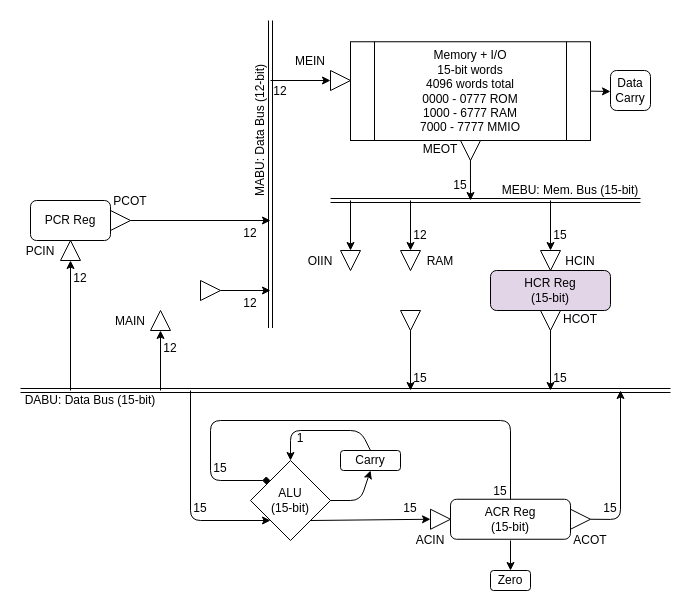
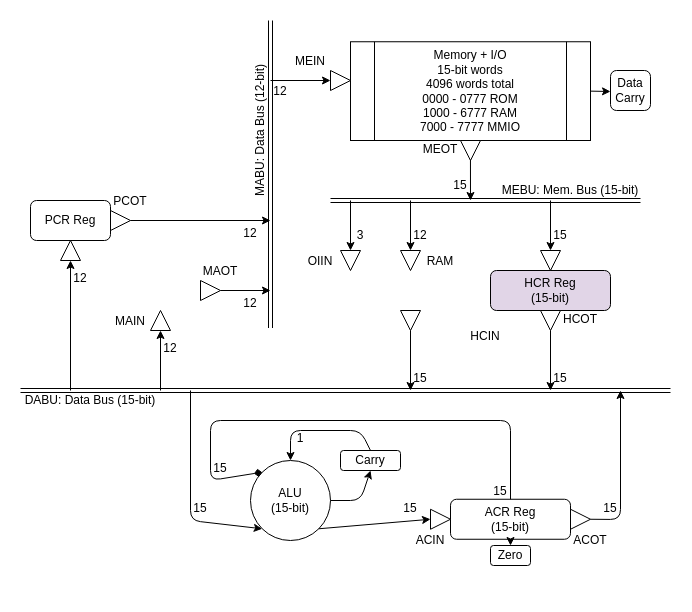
  <mxCell id="0" />
  <mxCell id="1" parent="0" />
  <mxCell id="2" value="PCR Reg" style="rounded=1;whiteSpace=wrap;html=1;" parent="1" vertex="1"><mxGeometry x="30" y="200" width="80" height="40" as="geometry" /></mxCell>
  <mxCell id="3" value="" style="triangle;whiteSpace=wrap;html=1;rotation=-90;" parent="1" vertex="1"><mxGeometry x="60" y="240" width="20" height="20" as="geometry" /></mxCell>
- <mxCell id="4" value="PCIN" style="text;html=1;align=center;verticalAlign=middle;whiteSpace=wrap;rounded=0;" parent="1" vertex="1"><mxGeometry x="20" y="242.5" width="40" height="17.5" as="geometry" /></mxCell>
  <mxCell id="5" value="" style="triangle;whiteSpace=wrap;html=1;rotation=0;" parent="1" vertex="1"><mxGeometry x="110" y="210" width="20" height="20" as="geometry" /></mxCell>
  <mxCell id="6" value="PCOT" style="text;html=1;align=center;verticalAlign=middle;whiteSpace=wrap;rounded=0;" parent="1" vertex="1"><mxGeometry x="110" y="192.5" width="40" height="17.5" as="geometry" /></mxCell>
  <mxCell id="7" value="" style="triangle;whiteSpace=wrap;html=1;rotation=-90;" parent="1" vertex="1"><mxGeometry x="150" y="310" width="20" height="20" as="geometry" /></mxCell>
  <mxCell id="8" value="MAIN" style="text;html=1;align=center;verticalAlign=middle;whiteSpace=wrap;rounded=0;" parent="1" vertex="1"><mxGeometry x="110" y="312.5" width="40" height="17.5" as="geometry" /></mxCell>
  <mxCell id="9" value="" style="triangle;whiteSpace=wrap;html=1;rotation=0;" parent="1" vertex="1"><mxGeometry x="200" y="280" width="20" height="20" as="geometry" /></mxCell>
+ <mxCell id="10" value="MAOT" style="text;html=1;align=center;verticalAlign=middle;whiteSpace=wrap;rounded=0;" parent="1" vertex="1"><mxGeometry x="200" y="262.5" width="40" height="17.5" as="geometry" /></mxCell>
  <mxCell id="11" value="" style="shape=link;html=1;rounded=0;" parent="1" edge="1"><mxGeometry width="100" relative="1" as="geometry"><mxPoint x="20" y="390" as="sourcePoint" /><mxPoint x="670" y="390" as="targetPoint" /></mxGeometry></mxCell>
  <mxCell id="12" value="" style="endArrow=classic;html=1;rounded=0;entryX=0;entryY=0.5;entryDx=0;entryDy=0;" parent="1" target="3" edge="1"><mxGeometry width="50" height="50" relative="1" as="geometry"><mxPoint x="70" y="390" as="sourcePoint" /><mxPoint x="80" y="400" as="targetPoint" /></mxGeometry></mxCell>
  <mxCell id="13" value="" style="endArrow=classic;html=1;rounded=0;entryX=0;entryY=0.5;entryDx=0;entryDy=0;" parent="1" target="7" edge="1"><mxGeometry width="50" height="50" relative="1" as="geometry"><mxPoint x="160" y="390" as="sourcePoint" /><mxPoint x="80" y="273" as="targetPoint" /></mxGeometry></mxCell>
  <mxCell id="14" value="12" style="text;html=1;align=center;verticalAlign=middle;whiteSpace=wrap;rounded=0;" parent="1" vertex="1"><mxGeometry x="160" y="340" width="20" height="15" as="geometry" /></mxCell>
  <mxCell id="15" value="12" style="text;html=1;align=center;verticalAlign=middle;whiteSpace=wrap;rounded=0;" parent="1" vertex="1"><mxGeometry x="70" y="270" width="20" height="15" as="geometry" /></mxCell>
  <mxCell id="16" value="" style="shape=link;html=1;rounded=0;" parent="1" edge="1"><mxGeometry width="100" relative="1" as="geometry"><mxPoint x="270" y="327.5" as="sourcePoint" /><mxPoint x="270" y="20" as="targetPoint" /></mxGeometry></mxCell>
  <mxCell id="17" value="" style="endArrow=classic;html=1;rounded=0;" parent="1" edge="1"><mxGeometry width="50" height="50" relative="1" as="geometry"><mxPoint x="130" y="220" as="sourcePoint" /><mxPoint x="270" y="220" as="targetPoint" /></mxGeometry></mxCell>
  <mxCell id="18" value="" style="endArrow=classic;html=1;rounded=0;exitX=1;exitY=0.5;exitDx=0;exitDy=0;" parent="1" source="9" edge="1"><mxGeometry width="50" height="50" relative="1" as="geometry"><mxPoint x="140" y="230" as="sourcePoint" /><mxPoint x="270" y="290" as="targetPoint" /></mxGeometry></mxCell>
  <mxCell id="19" value="Memory + I/O&lt;div&gt;15-bit words&lt;/div&gt;&lt;div&gt;4096 words total&lt;/div&gt;&lt;div&gt;0000 - 0777 ROM&lt;br&gt;1000 - 6777 RAM&lt;br&gt;7000 - 7777 MMIO&lt;/div&gt;" style="shape=process;whiteSpace=wrap;html=1;backgroundOutline=1;" parent="1" vertex="1"><mxGeometry x="350" y="41.25" width="240" height="98.75" as="geometry" /></mxCell>
  <mxCell id="20" value="" style="triangle;whiteSpace=wrap;html=1;rotation=90;" parent="1" vertex="1"><mxGeometry x="340" y="250" width="20" height="20" as="geometry" /></mxCell>
  <mxCell id="21" value="" style="triangle;whiteSpace=wrap;html=1;rotation=90;" parent="1" vertex="1"><mxGeometry x="400" y="250" width="20" height="20" as="geometry" /></mxCell>
  <mxCell id="22" value="RAM" style="text;html=1;align=center;verticalAlign=middle;whiteSpace=wrap;rounded=0;" parent="1" vertex="1"><mxGeometry x="420" y="252.5" width="40" height="17.5" as="geometry" /></mxCell>
  <mxCell id="23" value="OIIN" style="text;html=1;align=center;verticalAlign=middle;whiteSpace=wrap;rounded=0;" parent="1" vertex="1"><mxGeometry x="300" y="252.5" width="40" height="17.5" as="geometry" /></mxCell>
  <mxCell id="24" value="12" style="text;html=1;align=center;verticalAlign=middle;whiteSpace=wrap;rounded=0;" parent="1" vertex="1"><mxGeometry x="240" y="295" width="20" height="15" as="geometry" /></mxCell>
  <mxCell id="25" value="12" style="text;html=1;align=center;verticalAlign=middle;whiteSpace=wrap;rounded=0;" parent="1" vertex="1"><mxGeometry x="240" y="225" width="20" height="15" as="geometry" /></mxCell>
  <mxCell id="26" value="" style="triangle;whiteSpace=wrap;html=1;rotation=90;" parent="1" vertex="1"><mxGeometry x="400" y="310" width="20" height="20" as="geometry" /></mxCell>
  <mxCell id="27" value="" style="endArrow=classic;html=1;rounded=0;exitX=1;exitY=0.5;exitDx=0;exitDy=0;" parent="1" source="26" edge="1"><mxGeometry width="50" height="50" relative="1" as="geometry"><mxPoint x="370" y="320" as="sourcePoint" /><mxPoint x="410" y="390" as="targetPoint" /></mxGeometry></mxCell>
  <mxCell id="28" value="HCR Reg&lt;div&gt;(15-bit)&lt;/div&gt;" style="rounded=1;whiteSpace=wrap;html=1;fillColor=#e1d5e7;" parent="1" vertex="1"><mxGeometry x="490" y="270" width="120" height="40" as="geometry" /></mxCell>
  <mxCell id="29" value="" style="triangle;whiteSpace=wrap;html=1;rotation=90;" parent="1" vertex="1"><mxGeometry x="540" y="250" width="20" height="20" as="geometry" /></mxCell>
- <mxCell id="30" value="HCIN" style="text;html=1;align=center;verticalAlign=middle;whiteSpace=wrap;rounded=0;" parent="1" vertex="1"><mxGeometry x="560" y="252.5" width="40" height="17.5" as="geometry" /></mxCell>
+ <mxCell id="30" value="HCIN" style="text;html=1;align=center;verticalAlign=middle;whiteSpace=wrap;rounded=0;" parent="1" vertex="1"><mxGeometry x="465" y="327.5" width="40" height="17.5" as="geometry" /></mxCell>
  <mxCell id="31" value="" style="triangle;whiteSpace=wrap;html=1;rotation=90;" parent="1" vertex="1"><mxGeometry x="540" y="310" width="20" height="20" as="geometry" /></mxCell>
  <mxCell id="32" value="HCOT" style="text;html=1;align=center;verticalAlign=middle;whiteSpace=wrap;rounded=0;" parent="1" vertex="1"><mxGeometry x="560" y="310" width="40" height="17.5" as="geometry" /></mxCell>
  <mxCell id="33" value="" style="endArrow=classic;html=1;rounded=0;exitX=1;exitY=0.5;exitDx=0;exitDy=0;" parent="1" source="31" edge="1"><mxGeometry width="50" height="50" relative="1" as="geometry"><mxPoint x="420" y="340" as="sourcePoint" /><mxPoint x="550" y="390" as="targetPoint" /></mxGeometry></mxCell>
  <mxCell id="34" value="15" style="text;html=1;align=center;verticalAlign=middle;whiteSpace=wrap;rounded=0;" parent="1" vertex="1"><mxGeometry x="410" y="370" width="20" height="15" as="geometry" /></mxCell>
  <mxCell id="35" value="15" style="text;html=1;align=center;verticalAlign=middle;whiteSpace=wrap;rounded=0;" parent="1" vertex="1"><mxGeometry x="550" y="370" width="20" height="15" as="geometry" /></mxCell>
  <mxCell id="36" value="12" style="text;html=1;align=center;verticalAlign=middle;whiteSpace=wrap;rounded=0;" parent="1" vertex="1"><mxGeometry x="410" y="227.5" width="20" height="15" as="geometry" /></mxCell>
+ <mxCell id="37" value="3" style="text;html=1;align=center;verticalAlign=middle;whiteSpace=wrap;rounded=0;" parent="1" vertex="1"><mxGeometry x="350" y="227.5" width="20" height="15" as="geometry" /></mxCell>
  <mxCell id="38" value="15" style="text;html=1;align=center;verticalAlign=middle;whiteSpace=wrap;rounded=0;" parent="1" vertex="1"><mxGeometry x="550" y="227.5" width="20" height="15" as="geometry" /></mxCell>
- <mxCell id="39" value="ALU&lt;br&gt;&lt;div&gt;&lt;span style=&quot;background-color: transparent; color: light-dark(rgb(0, 0, 0), rgb(255, 255, 255));&quot;&gt;(15-bit)&lt;/span&gt;&lt;/div&gt;" style="rhombus;whiteSpace=wrap;html=1;" parent="1" vertex="1"><mxGeometry x="250" y="460" width="80" height="80" as="geometry" /></mxCell>
+ <mxCell id="39" value="ALU&lt;br&gt;&lt;div&gt;&lt;span style=&quot;background-color: transparent; color: light-dark(rgb(0, 0, 0), rgb(255, 255, 255));&quot;&gt;(15-bit)&lt;/span&gt;&lt;/div&gt;" style="ellipse;whiteSpace=wrap;html=1;" parent="1" vertex="1"><mxGeometry x="250" y="460" width="80" height="80" as="geometry" /></mxCell>
  <mxCell id="40" value="" style="endArrow=classic;html=1;rounded=1;entryX=0;entryY=1;entryDx=0;entryDy=0;curved=0;" parent="1" target="39" edge="1"><mxGeometry width="50" height="50" relative="1" as="geometry"><mxPoint x="190" y="390" as="sourcePoint" /><mxPoint x="220" y="320" as="targetPoint" /><Array as="points"><mxPoint x="190" y="520" /></Array></mxGeometry></mxCell>
  <mxCell id="41" value="15" style="text;html=1;align=center;verticalAlign=middle;whiteSpace=wrap;rounded=0;" parent="1" vertex="1"><mxGeometry x="190" y="500" width="20" height="15" as="geometry" /></mxCell>
  <mxCell id="42" value="ACR Reg&lt;div&gt;(15-bit)&lt;/div&gt;" style="rounded=1;whiteSpace=wrap;html=1;" parent="1" vertex="1"><mxGeometry x="450" y="498.75" width="120" height="40" as="geometry" /></mxCell>
  <mxCell id="43" value="" style="triangle;whiteSpace=wrap;html=1;rotation=0;" parent="1" vertex="1"><mxGeometry x="430" y="508.75" width="20" height="20" as="geometry" /></mxCell>
  <mxCell id="44" value="ACIN" style="text;html=1;align=center;verticalAlign=middle;whiteSpace=wrap;rounded=0;" parent="1" vertex="1"><mxGeometry x="410" y="531.25" width="40" height="17.5" as="geometry" /></mxCell>
  <mxCell id="45" value="" style="endArrow=classic;html=1;rounded=0;entryX=0;entryY=0.5;entryDx=0;entryDy=0;exitX=1;exitY=1;exitDx=0;exitDy=0;" parent="1" source="39" target="43" edge="1"><mxGeometry width="50" height="50" relative="1" as="geometry"><mxPoint x="340" y="450" as="sourcePoint" /><mxPoint x="390" y="400" as="targetPoint" /></mxGeometry></mxCell>
  <mxCell id="46" value="15" style="text;html=1;align=center;verticalAlign=middle;whiteSpace=wrap;rounded=0;" parent="1" vertex="1"><mxGeometry x="400" y="500" width="20" height="15" as="geometry" /></mxCell>
  <mxCell id="47" value="Carry" style="rounded=1;whiteSpace=wrap;html=1;" parent="1" vertex="1"><mxGeometry x="340" y="450" width="60" height="20" as="geometry" /></mxCell>
  <mxCell id="48" value="" style="endArrow=classic;html=1;rounded=1;entryX=0.5;entryY=1;entryDx=0;entryDy=0;exitX=1;exitY=0.5;exitDx=0;exitDy=0;curved=0;" parent="1" source="39" target="47" edge="1"><mxGeometry width="50" height="50" relative="1" as="geometry"><mxPoint x="460" y="510" as="sourcePoint" /><mxPoint x="510" y="460" as="targetPoint" /><Array as="points"><mxPoint x="360" y="500" /></Array></mxGeometry></mxCell>
  <mxCell id="49" value="" style="endArrow=classic;html=1;rounded=1;entryX=0.5;entryY=0;entryDx=0;entryDy=0;exitX=0.5;exitY=0;exitDx=0;exitDy=0;curved=0;" parent="1" source="47" target="39" edge="1"><mxGeometry width="50" height="50" relative="1" as="geometry"><mxPoint x="460" y="510" as="sourcePoint" /><mxPoint x="510" y="460" as="targetPoint" /><Array as="points"><mxPoint x="360" y="430" /><mxPoint x="290" y="430" /></Array></mxGeometry></mxCell>
  <mxCell id="50" value="" style="endArrow=diamond;html=1;rounded=1;entryX=0;entryY=0;entryDx=0;entryDy=0;exitX=0.5;exitY=0;exitDx=0;exitDy=0;curved=0;" parent="1" source="42" target="39" edge="1"><mxGeometry width="50" height="50" relative="1" as="geometry"><mxPoint x="460" y="510" as="sourcePoint" /><mxPoint x="510" y="460" as="targetPoint" /><Array as="points"><mxPoint x="510" y="420" /><mxPoint x="210" y="420" /><mxPoint x="210" y="480" /></Array></mxGeometry></mxCell>
  <mxCell id="51" value="15" style="text;html=1;align=center;verticalAlign=middle;whiteSpace=wrap;rounded=0;" parent="1" vertex="1"><mxGeometry x="210" y="460" width="20" height="15" as="geometry" /></mxCell>
  <mxCell id="52" value="1" style="text;html=1;align=center;verticalAlign=middle;whiteSpace=wrap;rounded=0;" parent="1" vertex="1"><mxGeometry x="290" y="430" width="20" height="15" as="geometry" /></mxCell>
  <mxCell id="53" value="" style="triangle;whiteSpace=wrap;html=1;rotation=0;" parent="1" vertex="1"><mxGeometry x="570" y="508.75" width="20" height="20" as="geometry" /></mxCell>
  <mxCell id="54" value="ACOT" style="text;html=1;align=center;verticalAlign=middle;whiteSpace=wrap;rounded=0;" parent="1" vertex="1"><mxGeometry x="570" y="531.25" width="40" height="17.5" as="geometry" /></mxCell>
  <mxCell id="55" value="" style="endArrow=classic;html=1;rounded=1;exitX=1;exitY=0.5;exitDx=0;exitDy=0;curved=0;" parent="1" source="53" edge="1"><mxGeometry width="50" height="50" relative="1" as="geometry"><mxPoint x="490" y="490" as="sourcePoint" /><mxPoint x="620" y="390" as="targetPoint" /><Array as="points"><mxPoint x="620" y="519" /></Array></mxGeometry></mxCell>
  <mxCell id="56" value="15" style="text;html=1;align=center;verticalAlign=middle;whiteSpace=wrap;rounded=0;" parent="1" vertex="1"><mxGeometry x="600" y="500" width="20" height="15" as="geometry" /></mxCell>
  <mxCell id="57" value="15" style="text;html=1;align=center;verticalAlign=middle;whiteSpace=wrap;rounded=0;" parent="1" vertex="1"><mxGeometry x="490" y="483" width="20" height="15" as="geometry" /></mxCell>
- <mxCell id="58" value="Zero" style="rounded=1;whiteSpace=wrap;html=1;" parent="1" vertex="1"><mxGeometry x="490" y="570" width="40" height="20" as="geometry" /></mxCell>
+ <mxCell id="58" value="Zero" style="rounded=1;whiteSpace=wrap;html=1;" parent="1" vertex="1"><mxGeometry x="490" y="545" width="40" height="20" as="geometry" /></mxCell>
  <mxCell id="59" value="" style="endArrow=classic;html=1;rounded=0;" parent="1" target="58" edge="1"><mxGeometry width="50" height="50" relative="1" as="geometry"><mxPoint x="510" y="540" as="sourcePoint" /><mxPoint x="560" y="410" as="targetPoint" /></mxGeometry></mxCell>
  <mxCell id="60" value="" style="shape=link;html=1;rounded=0;" parent="1" edge="1"><mxGeometry width="100" relative="1" as="geometry"><mxPoint x="330" y="200" as="sourcePoint" /><mxPoint x="640" y="200" as="targetPoint" /></mxGeometry></mxCell>
  <mxCell id="61" value="" style="endArrow=classic;html=1;rounded=0;exitX=0.929;exitY=0.502;exitDx=0;exitDy=0;exitPerimeter=0;" parent="1" source="62" edge="1"><mxGeometry width="50" height="50" relative="1" as="geometry"><mxPoint x="470" y="160" as="sourcePoint" /><mxPoint x="470" y="200" as="targetPoint" /></mxGeometry></mxCell>
  <mxCell id="62" value="" style="triangle;whiteSpace=wrap;html=1;rotation=90;" parent="1" vertex="1"><mxGeometry x="460" y="140" width="20" height="20" as="geometry" /></mxCell>
  <mxCell id="63" value="15" style="text;html=1;align=center;verticalAlign=middle;whiteSpace=wrap;rounded=0;" parent="1" vertex="1"><mxGeometry x="450" y="177.5" width="20" height="15" as="geometry" /></mxCell>
  <mxCell id="64" value="MEOT" style="text;html=1;align=center;verticalAlign=middle;whiteSpace=wrap;rounded=0;" parent="1" vertex="1"><mxGeometry x="420" y="140" width="40" height="17.5" as="geometry" /></mxCell>
  <mxCell id="65" value="" style="endArrow=classic;html=1;rounded=0;entryX=0;entryY=0.5;entryDx=0;entryDy=0;" parent="1" target="21" edge="1"><mxGeometry width="50" height="50" relative="1" as="geometry"><mxPoint x="410" y="200" as="sourcePoint" /><mxPoint x="430" y="200" as="targetPoint" /></mxGeometry></mxCell>
  <mxCell id="66" value="" style="endArrow=classic;html=1;rounded=0;entryX=0;entryY=0.5;entryDx=0;entryDy=0;" parent="1" target="20" edge="1"><mxGeometry width="50" height="50" relative="1" as="geometry"><mxPoint x="350" y="200" as="sourcePoint" /><mxPoint x="430" y="200" as="targetPoint" /></mxGeometry></mxCell>
  <mxCell id="67" value="" style="endArrow=classic;html=1;rounded=0;entryX=0;entryY=0.5;entryDx=0;entryDy=0;" parent="1" target="29" edge="1"><mxGeometry width="50" height="50" relative="1" as="geometry"><mxPoint x="550" y="200" as="sourcePoint" /><mxPoint x="430" y="200" as="targetPoint" /></mxGeometry></mxCell>
  <mxCell id="68" value="DABU: Data Bus (15-bit)" style="text;html=1;align=center;verticalAlign=middle;whiteSpace=wrap;rounded=0;" parent="1" vertex="1"><mxGeometry x="20" y="390" width="140" height="20" as="geometry" /></mxCell>
  <mxCell id="69" value="MABU: Data Bus (12-bit)" style="text;html=1;align=center;verticalAlign=middle;whiteSpace=wrap;rounded=0;rotation=-90;" parent="1" vertex="1"><mxGeometry x="190" y="120" width="140" height="20" as="geometry" /></mxCell>
  <mxCell id="70" value="" style="endArrow=classic;html=1;rounded=0;entryX=0;entryY=0.5;entryDx=0;entryDy=0;" parent="1" target="71" edge="1"><mxGeometry width="50" height="50" relative="1" as="geometry"><mxPoint x="270" y="80" as="sourcePoint" /><mxPoint x="320" y="20" as="targetPoint" /></mxGeometry></mxCell>
  <mxCell id="71" value="" style="triangle;whiteSpace=wrap;html=1;rotation=0;" parent="1" vertex="1"><mxGeometry x="330" y="70" width="20" height="20" as="geometry" /></mxCell>
  <mxCell id="72" value="12" style="text;html=1;align=center;verticalAlign=middle;whiteSpace=wrap;rounded=0;" parent="1" vertex="1"><mxGeometry x="270" y="83.13" width="20" height="15" as="geometry" /></mxCell>
  <mxCell id="73" value="MEIN" style="text;html=1;align=center;verticalAlign=middle;whiteSpace=wrap;rounded=0;" parent="1" vertex="1"><mxGeometry x="290" y="52.5" width="40" height="17.5" as="geometry" /></mxCell>
  <mxCell id="74" value="" style="endArrow=classic;html=1;rounded=0;exitX=1;exitY=0.5;exitDx=0;exitDy=0;" parent="1" source="19" edge="1"><mxGeometry width="50" height="50" relative="1" as="geometry"><mxPoint x="660" y="240" as="sourcePoint" /><mxPoint x="610" y="91" as="targetPoint" /></mxGeometry></mxCell>
  <mxCell id="75" value="Data Carry" style="rounded=1;whiteSpace=wrap;html=1;" parent="1" vertex="1"><mxGeometry x="610" y="70" width="40" height="40" as="geometry" /></mxCell>
  <mxCell id="76" value="MEBU: Mem. Bus (15-bit)" style="text;html=1;align=center;verticalAlign=middle;whiteSpace=wrap;rounded=0;rotation=0;" parent="1" vertex="1"><mxGeometry x="500" y="180" width="140" height="20" as="geometry" /></mxCell>
